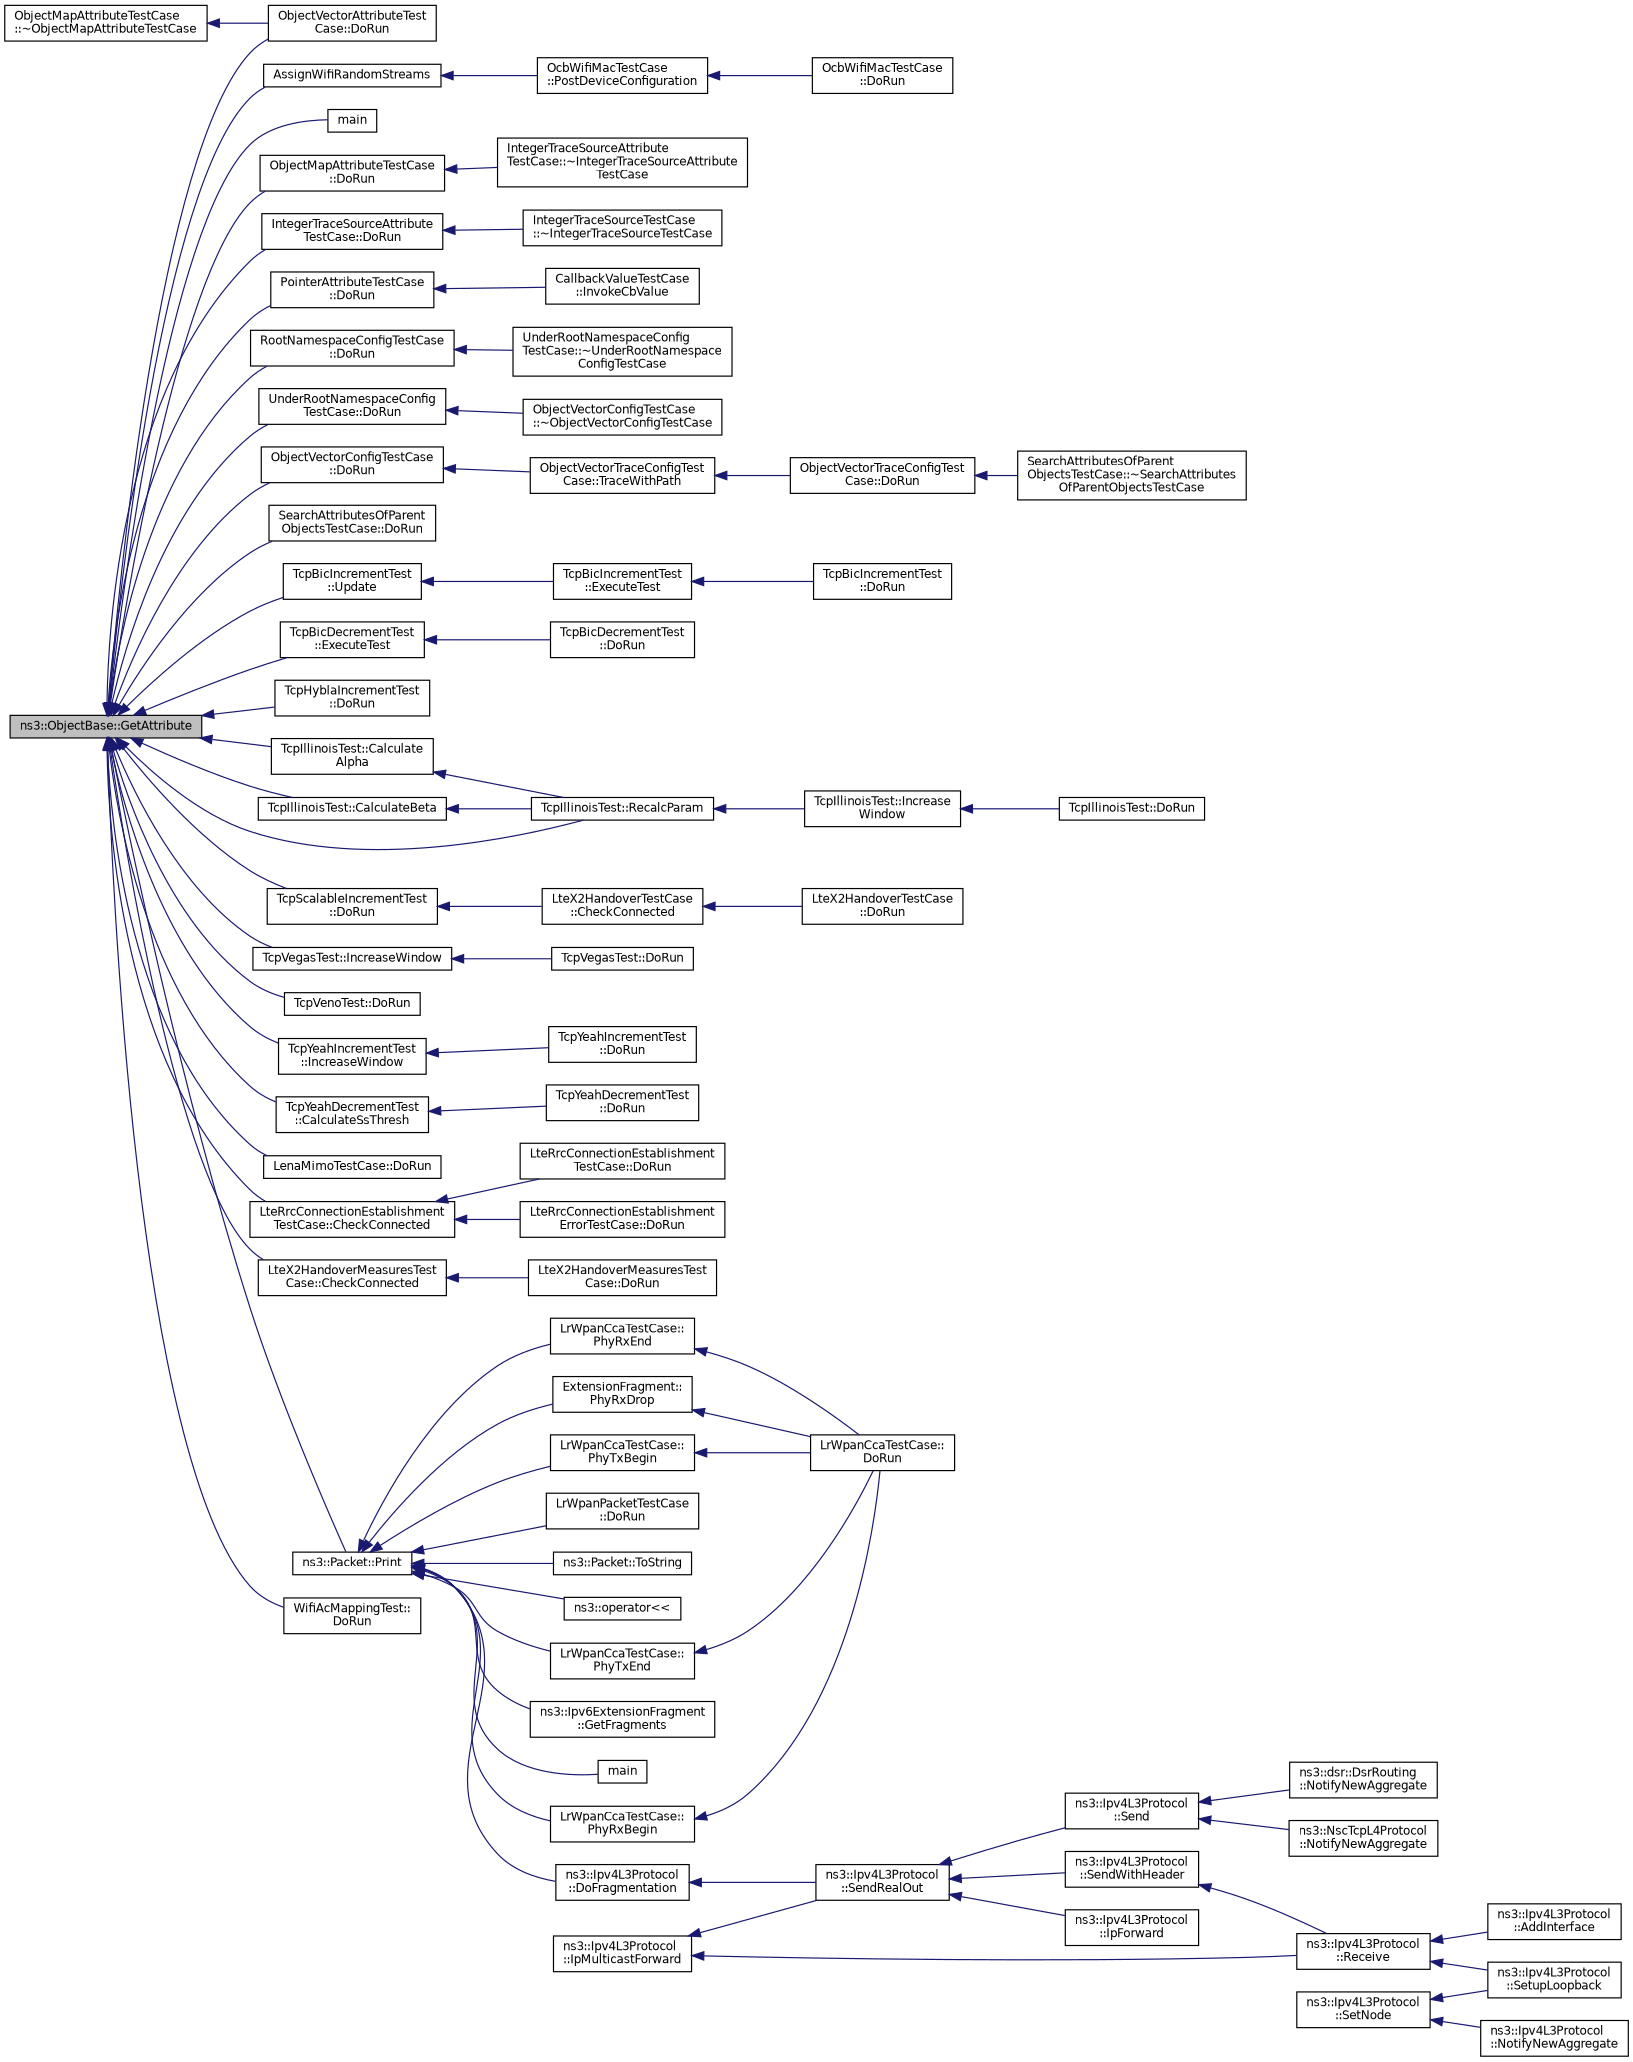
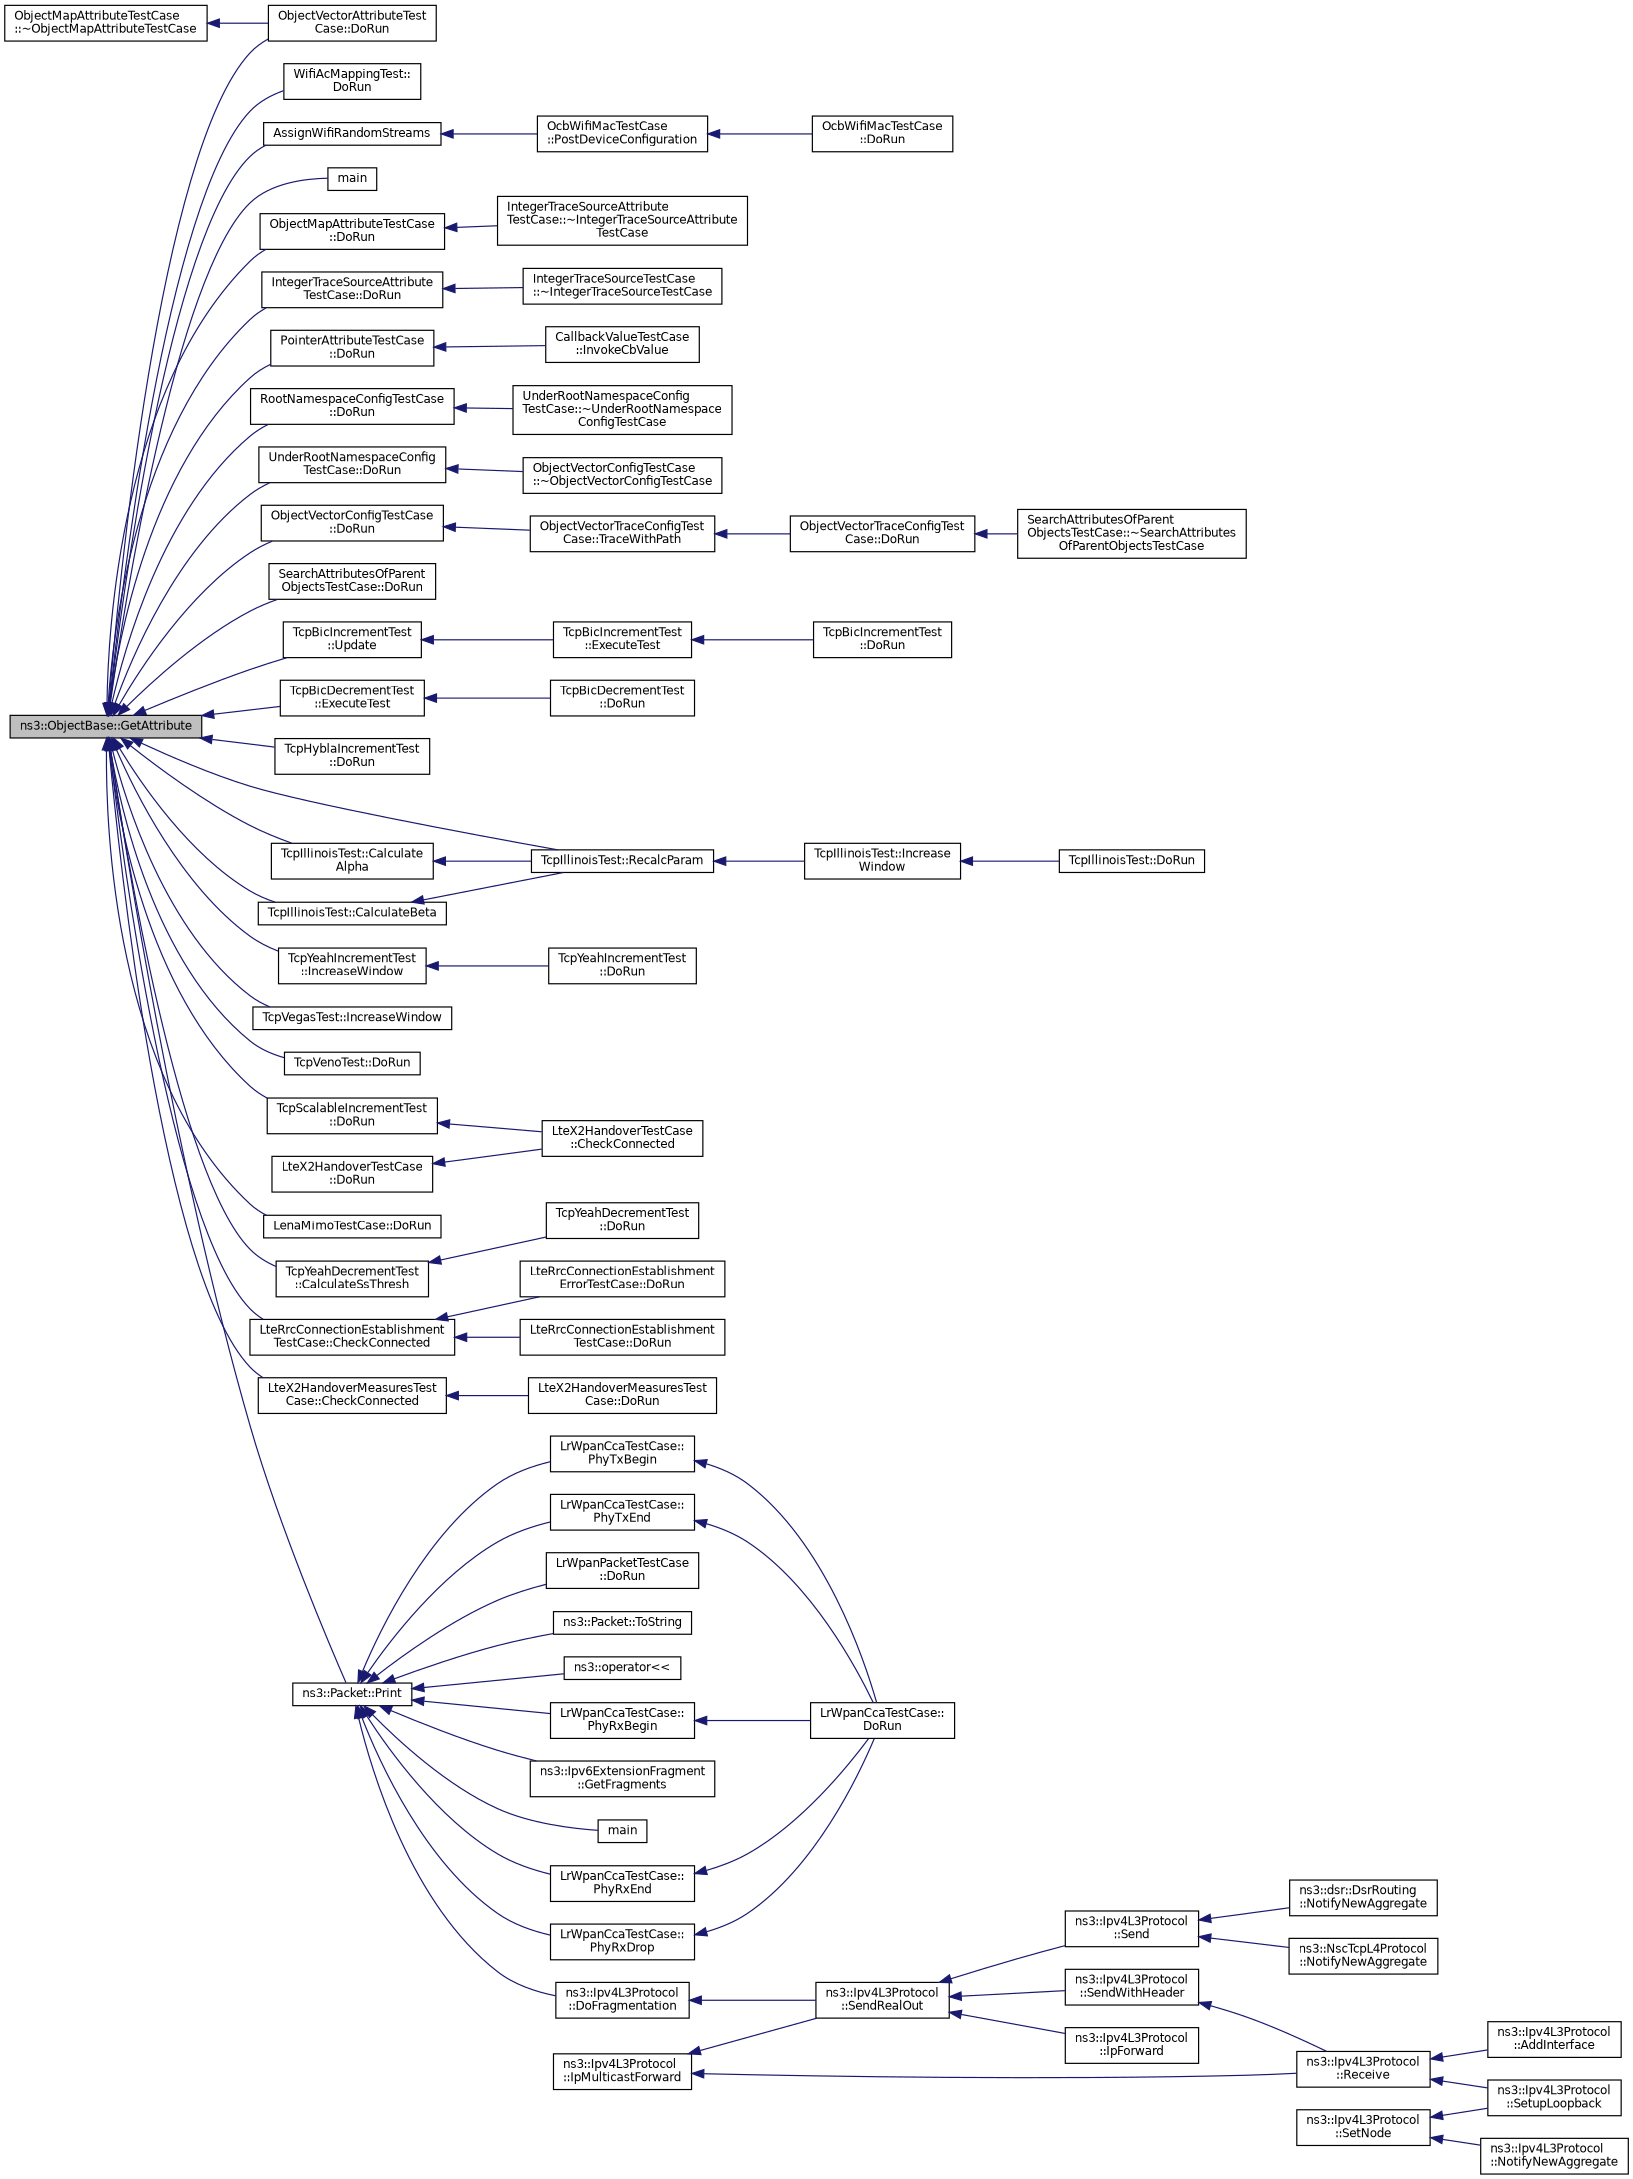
  digraph {
    rankdir=LR
    node [color=black fillcolor=white fontname=Helvetica fontsize=10 shape=record style=filled]
    edge [color=midnightblue dir=back fontname=Helvetica fontsize=10 labelfontname=Helvetica labelfontsize=10 style=solid]
    n1 [fillcolor=grey75 fontcolor=black height=0.2 label="ns3::ObjectBase::GetAttribute" width=0.4]
    n2 [height=0.2 label=main width=0.4]
    n3 [height=0.2 label="ObjectVectorAttributeTest\lCase::DoRun" width=0.4]
    n4 [height=0.2 label="ObjectMapAttributeTestCase\l::DoRun" width=0.4]
    n5 [height=0.2 label="IntegerTraceSourceAttribute\lTestCase::DoRun" width=0.4]
    n6 [height=0.2 label="PointerAttributeTestCase\l::DoRun" width=0.4]
    n7 [height=0.2 label="RootNamespaceConfigTestCase\l::DoRun" width=0.4]
    n8 [height=0.2 label="UnderRootNamespaceConfig\lTestCase::DoRun" width=0.4]
    n9 [height=0.2 label="ObjectVectorConfigTestCase\l::DoRun" width=0.4]
    n10 [height=0.2 label="SearchAttributesOfParent\lObjectsTestCase::DoRun" width=0.4]
    n11 [height=0.2 label="TcpBicIncrementTest\l::Update" width=0.4]
    n12 [height=0.2 label="TcpBicDecrementTest\l::ExecuteTest" width=0.4]
    n13 [height=0.2 label="TcpHyblaIncrementTest\l::DoRun" width=0.4]
    n14 [height=0.2 label="TcpIllinoisTest::RecalcParam" width=0.4]
    n15 [height=0.2 label="TcpIllinoisTest::Calculate\lAlpha" width=0.4]
    n16 [height=0.2 label="TcpIllinoisTest::CalculateBeta" width=0.4]
    n17 [height=0.2 label="TcpScalableIncrementTest\l::DoRun" width=0.4]
    n18 [height=0.2 label="TcpVegasTest::IncreaseWindow" width=0.4]
    n19 [height=0.2 label="TcpVenoTest::DoRun" width=0.4]
    n20 [height=0.2 label="TcpYeahIncrementTest\l::IncreaseWindow" width=0.4]
    n21 [height=0.2 label="TcpYeahDecrementTest\l::CalculateSsThresh" width=0.4]
    n22 [height=0.2 label="LenaMimoTestCase::DoRun" width=0.4]
    n23 [height=0.2 label="LteRrcConnectionEstablishment\lTestCase::CheckConnected" width=0.4]
    n24 [height=0.2 label="LteX2HandoverMeasuresTest\lCase::CheckConnected" width=0.4]
    n25 [height=0.2 label="ns3::Packet::Print" width=0.4]
    n26 [height=0.2 label="WifiAcMappingTest::\lDoRun" width=0.4]
    n27 [height=0.2 label=AssignWifiRandomStreams width=0.4]
    n28 [height=0.2 label="IntegerTraceSourceAttribute\lTestCase::~IntegerTraceSourceAttribute\lTestCase" width=0.4]
    n29 [height=0.2 label="IntegerTraceSourceTestCase\l::~IntegerTraceSourceTestCase" width=0.4]
    n30 [height=0.2 label="CallbackValueTestCase\l::InvokeCbValue" width=0.4]
    n31 [height=0.2 label="UnderRootNamespaceConfig\lTestCase::~UnderRootNamespace\lConfigTestCase" width=0.4]
    n32 [height=0.2 label="ObjectVectorConfigTestCase\l::~ObjectVectorConfigTestCase" width=0.4]
    n33 [height=0.2 label="ObjectVectorTraceConfigTest\lCase::TraceWithPath" width=0.4]
    n34 [height=0.2 label="TcpBicIncrementTest\l::ExecuteTest" width=0.4]
    n35 [height=0.2 label="TcpBicDecrementTest\l::DoRun" width=0.4]
    n36 [height=0.2 label="TcpIllinoisTest::Increase\lWindow" width=0.4]
    n37 [height=0.2 label="LteX2HandoverTestCase\l::CheckConnected" width=0.4]
-   n38 [height=0.2 label="TcpVegasTest::DoRun" width=0.4]
    n39 [height=0.2 label="TcpYeahIncrementTest\l::DoRun" width=0.4]
    n40 [height=0.2 label="TcpYeahDecrementTest\l::DoRun" width=0.4]
    n41 [height=0.2 label="LteRrcConnectionEstablishment\lTestCase::DoRun" width=0.4]
    n42 [height=0.2 label="LteRrcConnectionEstablishment\lErrorTestCase::DoRun" width=0.4]
    n43 [height=0.2 label="LteX2HandoverMeasuresTest\lCase::DoRun" width=0.4]
    n44 [height=0.2 label="LteX2HandoverTestCase\l::DoRun" width=0.4]
    n45 [height=0.2 label="ns3::Ipv4L3Protocol\l::DoFragmentation" width=0.4]
    n46 [height=0.2 label="ns3::Ipv6ExtensionFragment\l::GetFragments" width=0.4]
    n47 [height=0.2 label=main width=0.4]
    n48 [height=0.2 label="LrWpanCcaTestCase::\lPhyTxBegin" width=0.4]
    n49 [height=0.2 label="LrWpanCcaTestCase::\lPhyTxEnd" width=0.4]
    n50 [height=0.2 label="LrWpanCcaTestCase::\lPhyRxBegin" width=0.4]
    n51 [height=0.2 label="LrWpanCcaTestCase::\lPhyRxEnd" width=0.4]
-   n52 [height=0.2 label="ExtensionFragment::\lPhyRxDrop" width=0.4]
+   n52 [height=0.2 label="LrWpanCcaTestCase::\lPhyRxDrop" width=0.4]
    n53 [height=0.2 label="LrWpanPacketTestCase\l::DoRun" width=0.4]
    n54 [height=0.2 label="ns3::Packet::ToString" width=0.4]
    n55 [height=0.2 label="ns3::operator\<\<" width=0.4]
    n56 [height=0.2 label="OcbWifiMacTestCase\l::PostDeviceConfiguration" width=0.4]
    n57 [height=0.2 label="ObjectMapAttributeTestCase\l::~ObjectMapAttributeTestCase" width=0.4]
    n58 [height=0.2 label="ObjectVectorTraceConfigTest\lCase::DoRun" width=0.4]
    n59 [height=0.2 label="SearchAttributesOfParent\lObjectsTestCase::~SearchAttributes\lOfParentObjectsTestCase" width=0.4]
    n60 [height=0.2 label="TcpBicIncrementTest\l::DoRun" width=0.4]
    n61 [height=0.2 label="TcpIllinoisTest::DoRun" width=0.4]
    n62 [height=0.2 label="ns3::Ipv4L3Protocol\l::SendRealOut" width=0.4]
    n63 [height=0.2 label="LrWpanCcaTestCase::\lDoRun" width=0.4]
    n64 [height=0.2 label="ns3::Ipv4L3Protocol\l::SendWithHeader" width=0.4]
    n65 [height=0.2 label="ns3::Ipv4L3Protocol\l::Send" width=0.4]
    n66 [height=0.2 label="ns3::Ipv4L3Protocol\l::IpForward" width=0.4]
    n67 [height=0.2 label="ns3::Ipv4L3Protocol\l::Receive" width=0.4]
    n68 [height=0.2 label="ns3::dsr::DsrRouting\l::NotifyNewAggregate" width=0.4]
    n69 [height=0.2 label="ns3::NscTcpL4Protocol\l::NotifyNewAggregate" width=0.4]
    n70 [height=0.2 label="ns3::Ipv4L3Protocol\l::IpMulticastForward" width=0.4]
    n71 [height=0.2 label="ns3::Ipv4L3Protocol\l::SetupLoopback" width=0.4]
    n72 [height=0.2 label="ns3::Ipv4L3Protocol\l::AddInterface" width=0.4]
    n73 [height=0.2 label="ns3::Ipv4L3Protocol\l::SetNode" width=0.4]
    n74 [height=0.2 label="ns3::Ipv4L3Protocol\l::NotifyNewAggregate" width=0.4]
    n75 [height=0.2 label="OcbWifiMacTestCase\l::DoRun" width=0.4]
    n1 -> n2
    n1 -> n3
    n1 -> n4
    n1 -> n5
    n1 -> n6
    n1 -> n7
    n1 -> n8
    n1 -> n9
    n1 -> n10
    n1 -> n11
    n1 -> n12
    n1 -> n13
    n1 -> n14
    n1 -> n15
    n1 -> n16
    n1 -> n17
    n1 -> n18
    n1 -> n19
    n1 -> n20
    n1 -> n21
    n1 -> n22
    n1 -> n23
    n1 -> n24
    n1 -> n25
    n1 -> n26
    n1 -> n27
    n4 -> n28
    n5 -> n29
    n6 -> n30
    n7 -> n31
    n8 -> n32
    n9 -> n33
    n11 -> n34
    n12 -> n35
    n14 -> n36
    n15 -> n14
    n16 -> n14
    n17 -> n37
-   n18 -> n38
    n20 -> n39
    n21 -> n40
    n23 -> n41
    n23 -> n42
    n24 -> n43
    n25 -> n45
    n25 -> n46
    n25 -> n47
    n25 -> n48
    n25 -> n49
    n25 -> n50
    n25 -> n51
    n25 -> n52
    n25 -> n53
    n25 -> n54
    n25 -> n55
    n27 -> n56
    n33 -> n58
    n34 -> n60
    n36 -> n61
-   n37 -> n44
+   n44 -> n37
    n45 -> n62
    n48 -> n63
    n49 -> n63
    n50 -> n63
    n51 -> n63
    n52 -> n63
    n56 -> n75
    n57 -> n3
    n58 -> n59
    n62 -> n64
    n62 -> n65
    n62 -> n66
    n64 -> n67
    n65 -> n68
    n65 -> n69
    n67 -> n71
    n67 -> n72
    n70 -> n62
    n70 -> n67
    n73 -> n71
    n73 -> n74
  }
